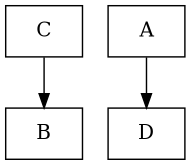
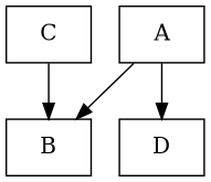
  strict digraph {
    node [shape=box]
    n1 [label=A]
    n2 [label=B]
    n3 [label=D]
    n4 [label=C]
+   n1 -> n2
    n1 -> n3
    n4 -> n2
  }
